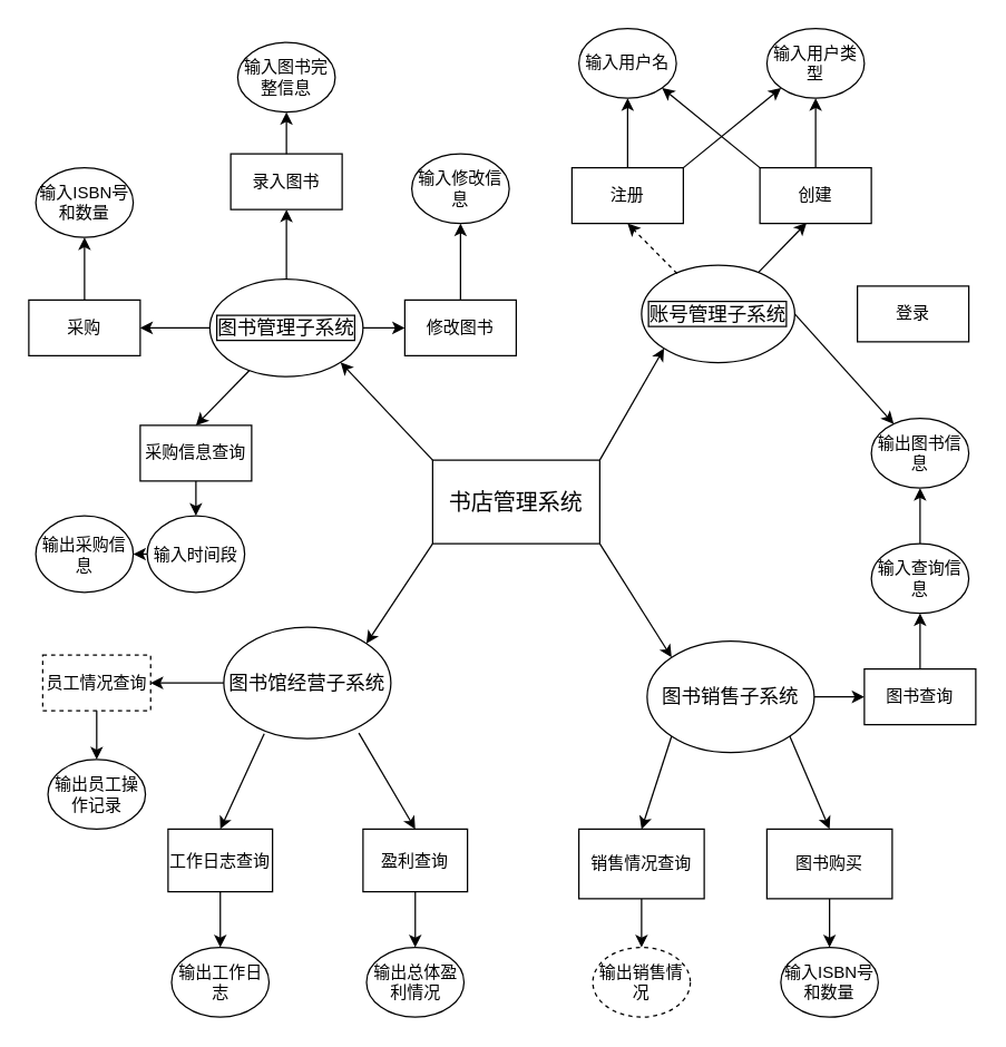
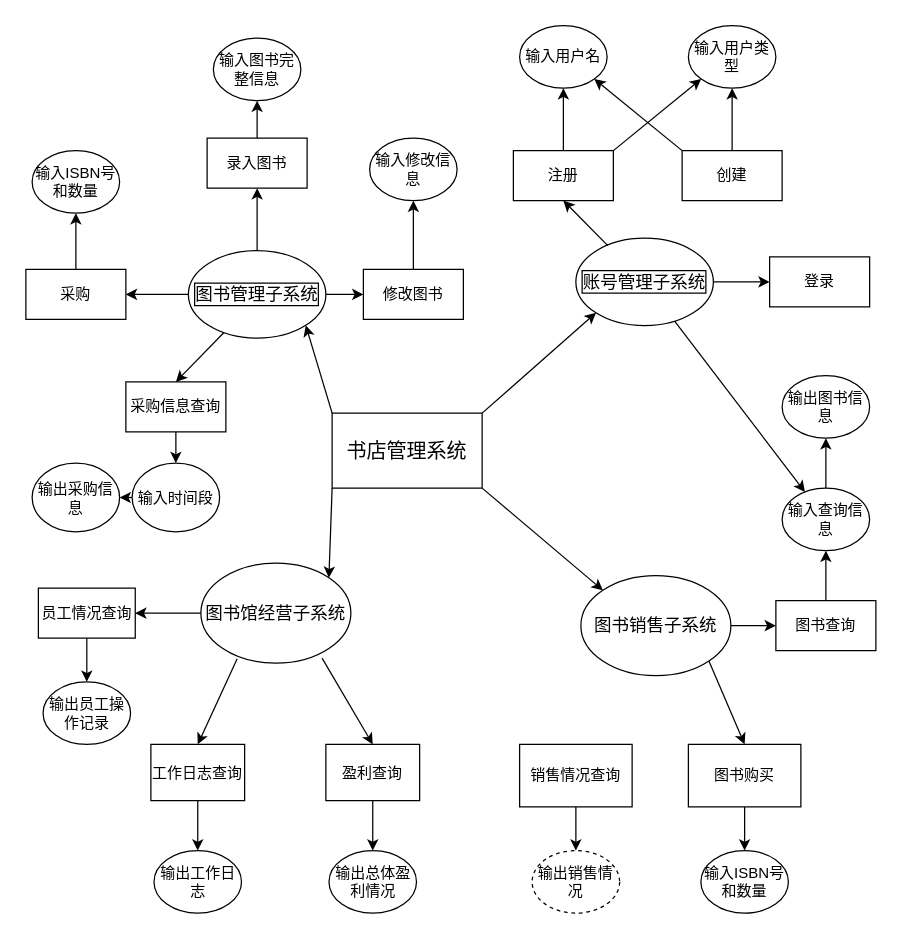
  <mxCell id="0" />
  <mxCell id="1" parent="0" />
  <mxCell id="2" value="" style="endArrow=classic;html=1;rounded=0;exitX=1;exitY=0;exitDx=0;exitDy=0;entryX=0;entryY=1;entryDx=0;entryDy=0;" edge="1" parent="1" source="4" target="3"><mxGeometry width="50" height="50" relative="1" as="geometry"><mxPoint x="419.079" y="229.648" as="sourcePoint" /><mxPoint x="510" y="190" as="targetPoint" /><Array as="points" /></mxGeometry></mxCell>
  <mxCell id="3" value="账号管理子系统" style="ellipse;whiteSpace=wrap;html=1;labelBorderColor=default;fontSize=14;" vertex="1" parent="1"><mxGeometry x="460" y="190" width="110" height="70" as="geometry" /></mxCell>
- <mxCell id="4" value="&lt;font style=&quot;font-size: 16px;&quot;&gt;书店管理系统&lt;/font&gt;" style="rounded=0;whiteSpace=wrap;html=1;fontColor=#030303;" vertex="1" parent="1"><mxGeometry x="310" y="330" width="120" height="60" as="geometry" /></mxCell>
- <mxCell id="5" value="" style="endArrow=classic;html=1;rounded=0;entryX=0.5;entryY=1;entryDx=0;entryDy=0;exitX=0.232;exitY=0.086;exitDx=0;exitDy=0;exitPerimeter=0;dashed=1;" edge="1" parent="1" source="3" target="6"><mxGeometry width="50" height="50" relative="1" as="geometry"><mxPoint x="486" y="190" as="sourcePoint" /><mxPoint x="490" y="90" as="targetPoint" /></mxGeometry></mxCell>
+ <mxCell id="4" value="&lt;font style=&quot;font-size: 16px;&quot;&gt;书店管理系统&lt;/font&gt;" style="rounded=0;whiteSpace=wrap;html=1;fontColor=#030303;" vertex="1" parent="1"><mxGeometry x="265" y="330" width="120" height="60" as="geometry" /></mxCell>
+ <mxCell id="5" value="" style="endArrow=classic;html=1;rounded=0;entryX=0.5;entryY=1;entryDx=0;entryDy=0;exitX=0.232;exitY=0.086;exitDx=0;exitDy=0;exitPerimeter=0;" edge="1" parent="1" source="3" target="6"><mxGeometry width="50" height="50" relative="1" as="geometry"><mxPoint x="486" y="190" as="sourcePoint" /><mxPoint x="490" y="90" as="targetPoint" /></mxGeometry></mxCell>
  <mxCell id="6" value="注册" style="rounded=0;whiteSpace=wrap;html=1;" vertex="1" parent="1"><mxGeometry x="410" y="120" width="80" height="40" as="geometry" /></mxCell>
- <mxCell id="7" value="" style="endArrow=classic;html=1;rounded=0;exitX=1;exitY=0.5;exitDx=0;exitDy=0;" edge="1" parent="1" source="3" target="25"><mxGeometry width="50" height="50" relative="1" as="geometry"><mxPoint x="410" y="80" as="sourcePoint" /><mxPoint x="680" y="180" as="targetPoint" /></mxGeometry></mxCell>
+ <mxCell id="7" value="" style="endArrow=classic;html=1;rounded=0;exitX=1;exitY=0.5;exitDx=0;exitDy=0;entryX=0;entryY=0.5;entryDx=0;entryDy=0;" edge="1" parent="1" source="3" target="8"><mxGeometry width="50" height="50" relative="1" as="geometry"><mxPoint x="410" y="80" as="sourcePoint" /><mxPoint x="680" y="180" as="targetPoint" /></mxGeometry></mxCell>
  <mxCell id="8" value="登录" style="rounded=0;whiteSpace=wrap;html=1;" vertex="1" parent="1"><mxGeometry x="615" y="205" width="80" height="40" as="geometry" /></mxCell>
  <mxCell id="9" style="edgeStyle=orthogonalEdgeStyle;rounded=0;orthogonalLoop=1;jettySize=auto;html=1;exitX=0;exitY=0.5;exitDx=0;exitDy=0;entryX=1;entryY=0.5;entryDx=0;entryDy=0;" edge="1" parent="1" source="10" target="34"><mxGeometry relative="1" as="geometry" /></mxCell>
  <mxCell id="10" value="图书管理子系统" style="ellipse;whiteSpace=wrap;html=1;labelBorderColor=default;fontSize=14;" vertex="1" parent="1"><mxGeometry x="150" y="200" width="110" height="70" as="geometry" /></mxCell>
  <mxCell id="11" value="" style="endArrow=classic;html=1;rounded=0;exitX=1;exitY=1;exitDx=0;exitDy=0;entryX=0;entryY=0;entryDx=0;entryDy=0;" edge="1" parent="1" source="4" target="19"><mxGeometry width="50" height="50" relative="1" as="geometry"><mxPoint x="410" y="410" as="sourcePoint" /><mxPoint x="511.52" y="472.48" as="targetPoint" /></mxGeometry></mxCell>
  <mxCell id="12" value="" style="endArrow=classic;html=1;rounded=0;exitX=0;exitY=0;exitDx=0;exitDy=0;entryX=1;entryY=1;entryDx=0;entryDy=0;" edge="1" parent="1" source="4" target="10"><mxGeometry width="50" height="50" relative="1" as="geometry"><mxPoint x="410" y="110" as="sourcePoint" /><mxPoint x="460" y="60" as="targetPoint" /></mxGeometry></mxCell>
  <mxCell id="13" value="" style="endArrow=classic;html=1;rounded=0;exitX=0.5;exitY=0;exitDx=0;exitDy=0;entryX=0.5;entryY=1;entryDx=0;entryDy=0;" edge="1" parent="1" source="6" target="14"><mxGeometry width="50" height="50" relative="1" as="geometry"><mxPoint x="290" y="100" as="sourcePoint" /><mxPoint x="480" y="70" as="targetPoint" /><Array as="points" /></mxGeometry></mxCell>
  <mxCell id="14" value="输入用户名" style="ellipse;whiteSpace=wrap;html=1;" vertex="1" parent="1"><mxGeometry x="415" y="20" width="70" height="50" as="geometry" /></mxCell>
  <mxCell id="15" value="输入用户类型" style="ellipse;whiteSpace=wrap;html=1;" vertex="1" parent="1"><mxGeometry x="550" y="20" width="70" height="50" as="geometry" /></mxCell>
  <mxCell id="16" value="" style="endArrow=classic;html=1;rounded=0;exitX=1;exitY=0;exitDx=0;exitDy=0;entryX=0;entryY=1;entryDx=0;entryDy=0;" edge="1" parent="1" source="6" target="15"><mxGeometry width="50" height="50" relative="1" as="geometry"><mxPoint x="730" y="180" as="sourcePoint" /><mxPoint x="695" y="159" as="targetPoint" /><Array as="points" /></mxGeometry></mxCell>
  <mxCell id="17" value="" style="endArrow=classic;html=1;rounded=0;exitX=0.5;exitY=0;exitDx=0;exitDy=0;entryX=0.5;entryY=1;entryDx=0;entryDy=0;" edge="1" parent="1" source="10" target="18"><mxGeometry width="50" height="50" relative="1" as="geometry"><mxPoint x="410" y="310" as="sourcePoint" /><mxPoint x="205" y="150" as="targetPoint" /></mxGeometry></mxCell>
  <mxCell id="18" value="录入图书" style="rounded=0;whiteSpace=wrap;html=1;" vertex="1" parent="1"><mxGeometry x="165" y="110" width="80" height="40" as="geometry" /></mxCell>
  <mxCell id="19" value="&lt;font style=&quot;font-size: 14px;&quot;&gt;图书销售子系统&lt;/font&gt;" style="ellipse;whiteSpace=wrap;html=1;" vertex="1" parent="1"><mxGeometry x="464" y="460" width="120" height="80" as="geometry" /></mxCell>
  <mxCell id="20" style="edgeStyle=orthogonalEdgeStyle;rounded=0;orthogonalLoop=1;jettySize=auto;html=1;exitX=0.5;exitY=0;exitDx=0;exitDy=0;entryX=0.5;entryY=1;entryDx=0;entryDy=0;" edge="1" parent="1" source="21" target="24"><mxGeometry relative="1" as="geometry" /></mxCell>
  <mxCell id="21" value="图书查询" style="rounded=0;whiteSpace=wrap;html=1;" vertex="1" parent="1"><mxGeometry x="620" y="480" width="80" height="40" as="geometry" /></mxCell>
  <mxCell id="22" value="" style="endArrow=classic;html=1;rounded=0;exitX=1;exitY=0.5;exitDx=0;exitDy=0;entryX=0;entryY=0.5;entryDx=0;entryDy=0;" edge="1" parent="1" source="19" target="21"><mxGeometry width="50" height="50" relative="1" as="geometry"><mxPoint x="410" y="310" as="sourcePoint" /><mxPoint x="670" y="484" as="targetPoint" /></mxGeometry></mxCell>
  <mxCell id="23" style="edgeStyle=orthogonalEdgeStyle;rounded=0;orthogonalLoop=1;jettySize=auto;html=1;exitX=0.5;exitY=0;exitDx=0;exitDy=0;entryX=0.5;entryY=1;entryDx=0;entryDy=0;" edge="1" parent="1" source="24" target="25"><mxGeometry relative="1" as="geometry" /></mxCell>
  <mxCell id="24" value="输入查询信息" style="ellipse;whiteSpace=wrap;html=1;" vertex="1" parent="1"><mxGeometry x="625" y="390" width="70" height="50" as="geometry" /></mxCell>
  <mxCell id="25" value="输出图书信息" style="ellipse;whiteSpace=wrap;html=1;" vertex="1" parent="1"><mxGeometry x="625" y="300" width="70" height="50" as="geometry" /></mxCell>
  <mxCell id="26" value="图书购买" style="rounded=0;whiteSpace=wrap;html=1;" vertex="1" parent="1"><mxGeometry x="550" y="595" width="90" height="50" as="geometry" /></mxCell>
  <mxCell id="27" value="" style="endArrow=classic;html=1;rounded=0;exitX=1;exitY=1;exitDx=0;exitDy=0;entryX=0.5;entryY=0;entryDx=0;entryDy=0;" edge="1" parent="1" source="19" target="26"><mxGeometry width="50" height="50" relative="1" as="geometry"><mxPoint x="320" y="474.63" as="sourcePoint" /><mxPoint x="340.299" y="525.376" as="targetPoint" /></mxGeometry></mxCell>
  <mxCell id="28" value="输入ISBN号和数量" style="ellipse;whiteSpace=wrap;html=1;" vertex="1" parent="1"><mxGeometry x="560" y="680" width="70" height="50" as="geometry" /></mxCell>
  <mxCell id="29" value="" style="endArrow=classic;html=1;rounded=0;exitX=0.5;exitY=1;exitDx=0;exitDy=0;entryX=0.5;entryY=0;entryDx=0;entryDy=0;" edge="1" parent="1" source="26" target="28"><mxGeometry width="50" height="50" relative="1" as="geometry"><mxPoint x="410" y="510" as="sourcePoint" /><mxPoint x="460" y="460" as="targetPoint" /></mxGeometry></mxCell>
  <mxCell id="30" value="输入图书完整信息" style="ellipse;whiteSpace=wrap;html=1;" vertex="1" parent="1"><mxGeometry x="170" y="30" width="70" height="50" as="geometry" /></mxCell>
  <mxCell id="31" value="" style="endArrow=classic;html=1;rounded=0;exitX=0.5;exitY=0;exitDx=0;exitDy=0;entryX=0.5;entryY=1;entryDx=0;entryDy=0;" edge="1" parent="1" source="18" target="30"><mxGeometry width="50" height="50" relative="1" as="geometry"><mxPoint x="410" y="210" as="sourcePoint" /><mxPoint x="460" y="160" as="targetPoint" /></mxGeometry></mxCell>
  <mxCell id="32" value="输入ISBN号和数量" style="ellipse;whiteSpace=wrap;html=1;" vertex="1" parent="1"><mxGeometry x="25" y="120" width="70" height="50" as="geometry" /></mxCell>
  <mxCell id="33" style="edgeStyle=orthogonalEdgeStyle;rounded=0;orthogonalLoop=1;jettySize=auto;html=1;exitX=0.5;exitY=0;exitDx=0;exitDy=0;entryX=0.5;entryY=1;entryDx=0;entryDy=0;" edge="1" parent="1" source="34" target="32"><mxGeometry relative="1" as="geometry" /></mxCell>
  <mxCell id="34" value="采购" style="rounded=0;whiteSpace=wrap;html=1;" vertex="1" parent="1"><mxGeometry x="20" y="215" width="80" height="40" as="geometry" /></mxCell>
  <mxCell id="35" value="修改图书" style="rounded=0;whiteSpace=wrap;html=1;" vertex="1" parent="1"><mxGeometry x="290" y="215" width="80" height="40" as="geometry" /></mxCell>
  <mxCell id="36" value="" style="endArrow=classic;html=1;rounded=0;exitX=1;exitY=0.5;exitDx=0;exitDy=0;entryX=0;entryY=0.5;entryDx=0;entryDy=0;" edge="1" parent="1" source="10" target="35"><mxGeometry width="50" height="50" relative="1" as="geometry"><mxPoint x="410" y="210" as="sourcePoint" /><mxPoint x="460" y="160" as="targetPoint" /></mxGeometry></mxCell>
  <mxCell id="37" value="" style="endArrow=classic;html=1;rounded=0;exitX=0.5;exitY=0;exitDx=0;exitDy=0;entryX=0.5;entryY=1;entryDx=0;entryDy=0;" edge="1" parent="1" source="35" target="38"><mxGeometry width="50" height="50" relative="1" as="geometry"><mxPoint x="410" y="210" as="sourcePoint" /><mxPoint x="330" y="160" as="targetPoint" /></mxGeometry></mxCell>
  <mxCell id="38" value="输入修改信息" style="ellipse;whiteSpace=wrap;html=1;" vertex="1" parent="1"><mxGeometry x="295" y="110" width="70" height="50" as="geometry" /></mxCell>
  <mxCell id="39" value="创建" style="rounded=0;whiteSpace=wrap;html=1;" vertex="1" parent="1"><mxGeometry x="545" y="120" width="80" height="40" as="geometry" /></mxCell>
- <mxCell id="40" value="" style="endArrow=classic;html=1;rounded=0;entryX=0.419;entryY=0.988;entryDx=0;entryDy=0;entryPerimeter=0;" edge="1" parent="1" source="3" target="39"><mxGeometry width="50" height="50" relative="1" as="geometry"><mxPoint x="410" y="210" as="sourcePoint" /><mxPoint x="460" y="160" as="targetPoint" /></mxGeometry></mxCell>
+ <mxCell id="40" value="" style="endArrow=classic;html=1;rounded=0;" edge="1" parent="1" source="3" target="24"><mxGeometry width="50" height="50" relative="1" as="geometry"><mxPoint x="410" y="210" as="sourcePoint" /><mxPoint x="460" y="160" as="targetPoint" /></mxGeometry></mxCell>
  <mxCell id="41" value="" style="endArrow=classic;html=1;rounded=0;exitX=0;exitY=0;exitDx=0;exitDy=0;entryX=1;entryY=1;entryDx=0;entryDy=0;" edge="1" parent="1" source="39" target="14"><mxGeometry width="50" height="50" relative="1" as="geometry"><mxPoint x="410" y="210" as="sourcePoint" /><mxPoint x="460" y="160" as="targetPoint" /></mxGeometry></mxCell>
  <mxCell id="42" value="" style="endArrow=classic;html=1;rounded=0;exitX=0.5;exitY=0;exitDx=0;exitDy=0;entryX=0.5;entryY=1;entryDx=0;entryDy=0;" edge="1" parent="1" source="39" target="15"><mxGeometry width="50" height="50" relative="1" as="geometry"><mxPoint x="410" y="210" as="sourcePoint" /><mxPoint x="460" y="160" as="targetPoint" /></mxGeometry></mxCell>
  <mxCell id="43" value="&lt;span style=&quot;font-size: 14px;&quot;&gt;图书馆经营子系统&lt;/span&gt;" style="ellipse;whiteSpace=wrap;html=1;" vertex="1" parent="1"><mxGeometry x="160" y="450" width="120" height="80" as="geometry" /></mxCell>
  <mxCell id="44" value="销售情况查询" style="rounded=0;whiteSpace=wrap;html=1;" vertex="1" parent="1"><mxGeometry x="415" y="595" width="90" height="50" as="geometry" /></mxCell>
- <mxCell id="45" value="" style="endArrow=classic;html=1;rounded=0;exitX=0;exitY=1;exitDx=0;exitDy=0;entryX=0.5;entryY=0;entryDx=0;entryDy=0;" edge="1" parent="1" source="19" target="44"><mxGeometry width="50" height="50" relative="1" as="geometry"><mxPoint x="410" y="510" as="sourcePoint" /><mxPoint x="460" y="460" as="targetPoint" /></mxGeometry></mxCell>
  <mxCell id="46" value="" style="endArrow=classic;html=1;rounded=0;exitX=0;exitY=1;exitDx=0;exitDy=0;entryX=1;entryY=0;entryDx=0;entryDy=0;" edge="1" parent="1" source="4" target="43"><mxGeometry width="50" height="50" relative="1" as="geometry"><mxPoint x="410" y="510" as="sourcePoint" /><mxPoint x="460" y="460" as="targetPoint" /></mxGeometry></mxCell>
  <mxCell id="47" style="edgeStyle=orthogonalEdgeStyle;rounded=0;orthogonalLoop=1;jettySize=auto;html=1;exitX=0.5;exitY=1;exitDx=0;exitDy=0;entryX=0.5;entryY=0;entryDx=0;entryDy=0;" edge="1" parent="1" source="48" target="50"><mxGeometry relative="1" as="geometry" /></mxCell>
  <mxCell id="48" value="采购信息查询" style="rounded=0;whiteSpace=wrap;html=1;" vertex="1" parent="1"><mxGeometry x="100" y="305" width="80" height="40" as="geometry" /></mxCell>
  <mxCell id="49" style="edgeStyle=orthogonalEdgeStyle;rounded=0;orthogonalLoop=1;jettySize=auto;html=1;exitX=0;exitY=0.5;exitDx=0;exitDy=0;entryX=1;entryY=0.5;entryDx=0;entryDy=0;" edge="1" parent="1" source="50" target="51"><mxGeometry relative="1" as="geometry" /></mxCell>
  <mxCell id="50" value="输入时间段" style="ellipse;whiteSpace=wrap;html=1;" vertex="1" parent="1"><mxGeometry x="105" y="370" width="70" height="55" as="geometry" /></mxCell>
  <mxCell id="51" value="输出采购信息" style="ellipse;whiteSpace=wrap;html=1;" vertex="1" parent="1"><mxGeometry x="25" y="370" width="70" height="55" as="geometry" /></mxCell>
  <mxCell id="52" value="" style="endArrow=classic;html=1;rounded=0;exitX=0.259;exitY=0.936;exitDx=0;exitDy=0;exitPerimeter=0;entryX=0.5;entryY=0;entryDx=0;entryDy=0;" edge="1" parent="1" source="10" target="48"><mxGeometry width="50" height="50" relative="1" as="geometry"><mxPoint x="410" y="410" as="sourcePoint" /><mxPoint x="460" y="360" as="targetPoint" /></mxGeometry></mxCell>
  <mxCell id="53" value="输出销售情况" style="ellipse;whiteSpace=wrap;html=1;dashed=1;" vertex="1" parent="1"><mxGeometry x="425" y="680" width="70" height="50" as="geometry" /></mxCell>
  <mxCell id="54" value="" style="endArrow=classic;html=1;rounded=0;exitX=0.5;exitY=1;exitDx=0;exitDy=0;" edge="1" parent="1" source="44" target="53"><mxGeometry width="50" height="50" relative="1" as="geometry"><mxPoint x="410" y="610" as="sourcePoint" /><mxPoint x="460" y="560" as="targetPoint" /></mxGeometry></mxCell>
  <mxCell id="55" value="盈利查询" style="rounded=0;whiteSpace=wrap;html=1;" vertex="1" parent="1"><mxGeometry x="260" y="595" width="75" height="45" as="geometry" /></mxCell>
  <mxCell id="56" value="" style="endArrow=classic;html=1;rounded=0;exitX=0.5;exitY=1;exitDx=0;exitDy=0;entryX=0.5;entryY=0;entryDx=0;entryDy=0;" edge="1" parent="1" source="55" target="57"><mxGeometry width="50" height="50" relative="1" as="geometry"><mxPoint x="370" y="620" as="sourcePoint" /><mxPoint x="370" y="660" as="targetPoint" /></mxGeometry></mxCell>
  <mxCell id="57" value="输出总体盈利情况" style="ellipse;whiteSpace=wrap;html=1;" vertex="1" parent="1"><mxGeometry x="262.5" y="680" width="70" height="50" as="geometry" /></mxCell>
  <mxCell id="58" value="工作日志查询" style="rounded=0;whiteSpace=wrap;html=1;" vertex="1" parent="1"><mxGeometry x="120" y="595" width="75" height="45" as="geometry" /></mxCell>
  <mxCell id="59" value="输出工作日志" style="ellipse;whiteSpace=wrap;html=1;" vertex="1" parent="1"><mxGeometry x="122.5" y="680" width="70" height="50" as="geometry" /></mxCell>
  <mxCell id="60" value="" style="endArrow=classic;html=1;rounded=0;exitX=0.5;exitY=1;exitDx=0;exitDy=0;entryX=0.5;entryY=0;entryDx=0;entryDy=0;" edge="1" parent="1" source="58" target="59"><mxGeometry width="50" height="50" relative="1" as="geometry"><mxPoint x="410" y="610" as="sourcePoint" /><mxPoint x="460" y="560" as="targetPoint" /></mxGeometry></mxCell>
  <mxCell id="61" value="" style="endArrow=classic;html=1;rounded=0;exitX=0.808;exitY=0.95;exitDx=0;exitDy=0;entryX=0.5;entryY=0;entryDx=0;entryDy=0;exitPerimeter=0;" edge="1" parent="1" source="43" target="55"><mxGeometry width="50" height="50" relative="1" as="geometry"><mxPoint x="410" y="610" as="sourcePoint" /><mxPoint x="460" y="560" as="targetPoint" /></mxGeometry></mxCell>
  <mxCell id="62" value="" style="endArrow=classic;html=1;rounded=0;exitX=0.242;exitY=0.956;exitDx=0;exitDy=0;entryX=0.5;entryY=0;entryDx=0;entryDy=0;exitPerimeter=0;" edge="1" parent="1" source="43" target="58"><mxGeometry width="50" height="50" relative="1" as="geometry"><mxPoint x="410" y="610" as="sourcePoint" /><mxPoint x="460" y="560" as="targetPoint" /></mxGeometry></mxCell>
- <mxCell id="63" value="员工情况查询" style="rounded=0;whiteSpace=wrap;html=1;dashed=1;" vertex="1" parent="1"><mxGeometry x="30" y="470" width="77.5" height="40" as="geometry" /></mxCell>
+ <mxCell id="63" value="员工情况查询" style="rounded=0;whiteSpace=wrap;html=1;" vertex="1" parent="1"><mxGeometry x="30" y="470" width="77.5" height="40" as="geometry" /></mxCell>
  <mxCell id="64" value="" style="endArrow=classic;html=1;rounded=0;exitX=0;exitY=0.5;exitDx=0;exitDy=0;entryX=1;entryY=0.5;entryDx=0;entryDy=0;" edge="1" parent="1" source="43" target="63"><mxGeometry width="50" height="50" relative="1" as="geometry"><mxPoint x="410" y="510" as="sourcePoint" /><mxPoint x="460" y="460" as="targetPoint" /></mxGeometry></mxCell>
  <mxCell id="65" value="输出员工操作记录" style="ellipse;whiteSpace=wrap;html=1;" vertex="1" parent="1"><mxGeometry x="33.75" y="545" width="70" height="50" as="geometry" /></mxCell>
  <mxCell id="66" value="" style="endArrow=classic;html=1;rounded=0;exitX=0.5;exitY=1;exitDx=0;exitDy=0;entryX=0.5;entryY=0;entryDx=0;entryDy=0;" edge="1" parent="1" source="63" target="65"><mxGeometry width="50" height="50" relative="1" as="geometry"><mxPoint x="370" y="580" as="sourcePoint" /><mxPoint x="420" y="530" as="targetPoint" /></mxGeometry></mxCell>
